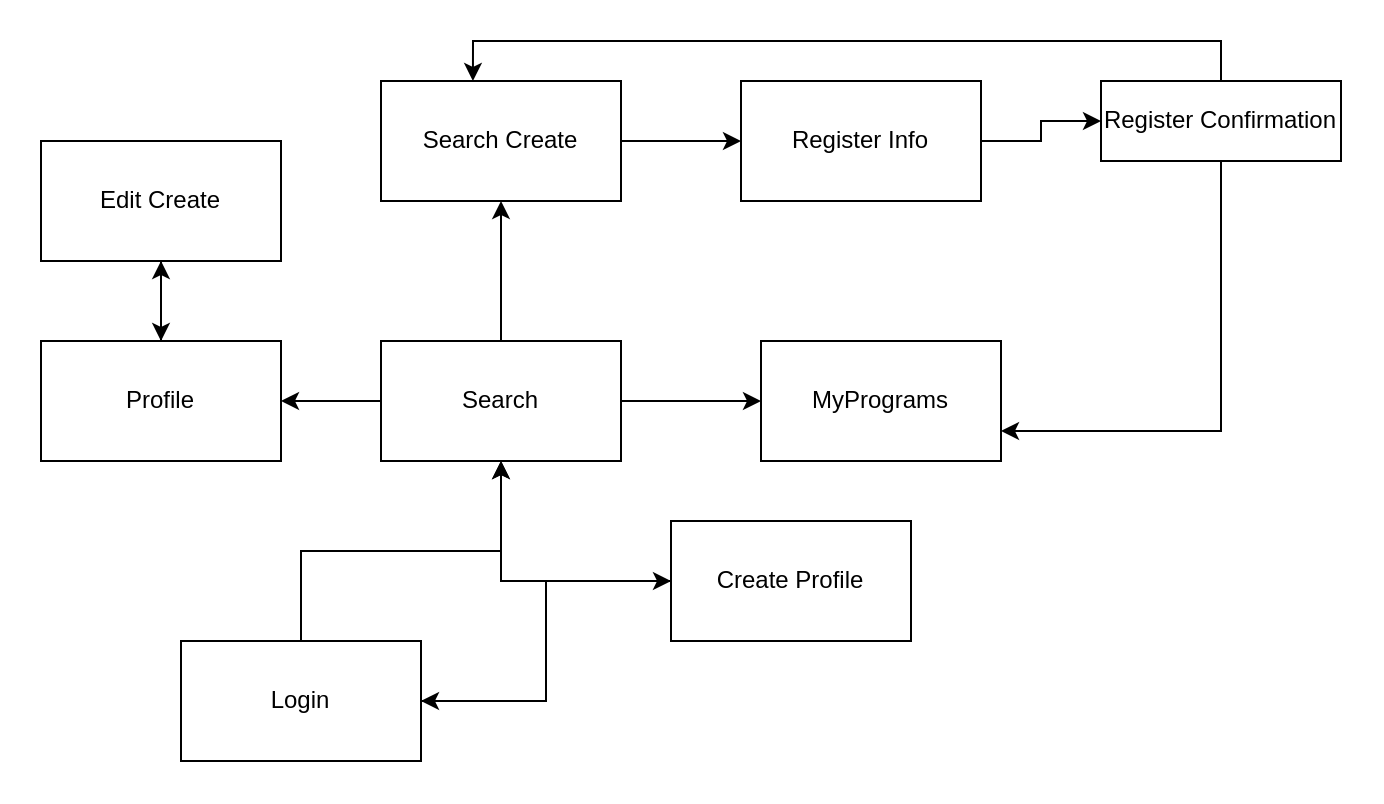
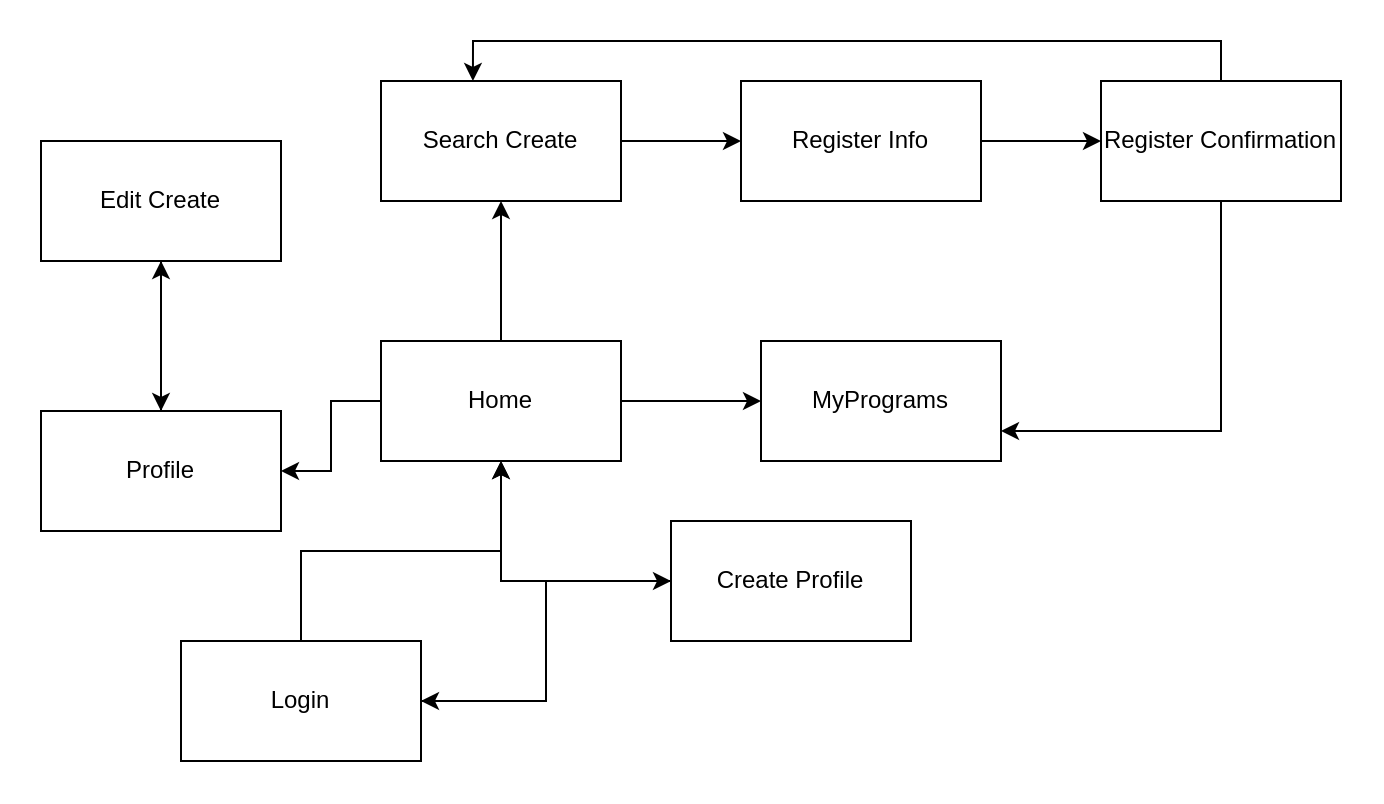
  <mxCell id="0" />
  <mxCell id="1" parent="0" />
  <mxCell id="2" style="edgeStyle=orthogonalEdgeStyle;rounded=0;orthogonalLoop=1;jettySize=auto;html=1;" edge="1" parent="1" source="4" target="7"><mxGeometry relative="1" as="geometry" /></mxCell>
  <mxCell id="3" style="edgeStyle=orthogonalEdgeStyle;rounded=0;orthogonalLoop=1;jettySize=auto;html=1;" edge="1" parent="1" source="4" target="11"><mxGeometry relative="1" as="geometry" /></mxCell>
  <mxCell id="4" value="Login" style="rounded=0;whiteSpace=wrap;html=1;" vertex="1" parent="1"><mxGeometry x="90" y="320" width="120" height="60" as="geometry" /></mxCell>
  <mxCell id="5" style="edgeStyle=orthogonalEdgeStyle;rounded=0;orthogonalLoop=1;jettySize=auto;html=1;" edge="1" parent="1" source="7" target="4"><mxGeometry relative="1" as="geometry" /></mxCell>
  <mxCell id="6" style="edgeStyle=orthogonalEdgeStyle;rounded=0;orthogonalLoop=1;jettySize=auto;html=1;entryX=0.5;entryY=1;entryDx=0;entryDy=0;" edge="1" parent="1" source="7" target="11"><mxGeometry relative="1" as="geometry" /></mxCell>
  <mxCell id="7" value="Create Profile" style="rounded=0;whiteSpace=wrap;html=1;" vertex="1" parent="1"><mxGeometry x="335" y="260" width="120" height="60" as="geometry" /></mxCell>
  <mxCell id="8" style="edgeStyle=orthogonalEdgeStyle;rounded=0;orthogonalLoop=1;jettySize=auto;html=1;entryX=0.5;entryY=1;entryDx=0;entryDy=0;" edge="1" parent="1" source="11" target="14"><mxGeometry relative="1" as="geometry" /></mxCell>
  <mxCell id="9" style="edgeStyle=orthogonalEdgeStyle;rounded=0;orthogonalLoop=1;jettySize=auto;html=1;entryX=0;entryY=0.5;entryDx=0;entryDy=0;" edge="1" parent="1" source="11" target="12"><mxGeometry relative="1" as="geometry" /></mxCell>
  <mxCell id="10" style="edgeStyle=orthogonalEdgeStyle;rounded=0;orthogonalLoop=1;jettySize=auto;html=1;entryX=1;entryY=0.5;entryDx=0;entryDy=0;" edge="1" parent="1" source="11" target="16"><mxGeometry relative="1" as="geometry" /></mxCell>
- <mxCell id="11" value="Search" style="rounded=0;whiteSpace=wrap;html=1;" vertex="1" parent="1"><mxGeometry x="190" y="170" width="120" height="60" as="geometry" /></mxCell>
+ <mxCell id="11" value="Home" style="rounded=0;whiteSpace=wrap;html=1;" vertex="1" parent="1"><mxGeometry x="190" y="170" width="120" height="60" as="geometry" /></mxCell>
  <mxCell id="12" value="MyPrograms" style="rounded=0;whiteSpace=wrap;html=1;" vertex="1" parent="1"><mxGeometry x="380" y="170" width="120" height="60" as="geometry" /></mxCell>
  <mxCell id="13" style="edgeStyle=orthogonalEdgeStyle;rounded=0;orthogonalLoop=1;jettySize=auto;html=1;entryX=0;entryY=0.5;entryDx=0;entryDy=0;" edge="1" parent="1" source="14" target="20"><mxGeometry relative="1" as="geometry" /></mxCell>
  <mxCell id="14" value="Search Create" style="rounded=0;whiteSpace=wrap;html=1;" vertex="1" parent="1"><mxGeometry x="190" y="40" width="120" height="60" as="geometry" /></mxCell>
  <mxCell id="15" style="edgeStyle=orthogonalEdgeStyle;rounded=0;orthogonalLoop=1;jettySize=auto;html=1;entryX=0.5;entryY=1;entryDx=0;entryDy=0;" edge="1" parent="1" source="16" target="18"><mxGeometry relative="1" as="geometry" /></mxCell>
- <mxCell id="16" value="Profile" style="rounded=0;whiteSpace=wrap;html=1;" vertex="1" parent="1"><mxGeometry x="20" y="170" width="120" height="60" as="geometry" /></mxCell>
+ <mxCell id="16" value="Profile" style="rounded=0;whiteSpace=wrap;html=1;" vertex="1" parent="1"><mxGeometry x="20" y="205" width="120" height="60" as="geometry" /></mxCell>
  <mxCell id="17" style="edgeStyle=orthogonalEdgeStyle;rounded=0;orthogonalLoop=1;jettySize=auto;html=1;" edge="1" parent="1" source="18" target="16"><mxGeometry relative="1" as="geometry" /></mxCell>
  <mxCell id="18" value="Edit Create" style="rounded=0;whiteSpace=wrap;html=1;" vertex="1" parent="1"><mxGeometry x="20" y="70" width="120" height="60" as="geometry" /></mxCell>
  <mxCell id="19" style="edgeStyle=orthogonalEdgeStyle;rounded=0;orthogonalLoop=1;jettySize=auto;html=1;entryX=0;entryY=0.5;entryDx=0;entryDy=0;" edge="1" parent="1" source="20" target="23"><mxGeometry relative="1" as="geometry" /></mxCell>
  <mxCell id="20" value="Register Info" style="rounded=0;whiteSpace=wrap;html=1;" vertex="1" parent="1"><mxGeometry x="370" y="40" width="120" height="60" as="geometry" /></mxCell>
  <mxCell id="21" style="edgeStyle=orthogonalEdgeStyle;rounded=0;orthogonalLoop=1;jettySize=auto;html=1;entryX=0.383;entryY=0;entryDx=0;entryDy=0;entryPerimeter=0;" edge="1" parent="1" source="23" target="14"><mxGeometry relative="1" as="geometry"><Array as="points"><mxPoint x="610" y="20" /><mxPoint x="236" y="20" /></Array></mxGeometry></mxCell>
  <mxCell id="22" style="edgeStyle=orthogonalEdgeStyle;rounded=0;orthogonalLoop=1;jettySize=auto;html=1;entryX=1;entryY=0.75;entryDx=0;entryDy=0;" edge="1" parent="1" source="23" target="12"><mxGeometry relative="1" as="geometry"><Array as="points"><mxPoint x="610" y="215" /></Array></mxGeometry></mxCell>
- <mxCell id="23" value="Register Confirmation" style="rounded=0;whiteSpace=wrap;html=1;" vertex="1" parent="1"><mxGeometry x="550" y="40" width="120" height="40" as="geometry" /></mxCell>
+ <mxCell id="23" value="Register Confirmation" style="rounded=0;whiteSpace=wrap;html=1;" vertex="1" parent="1"><mxGeometry x="550" y="40" width="120" height="60" as="geometry" /></mxCell>
